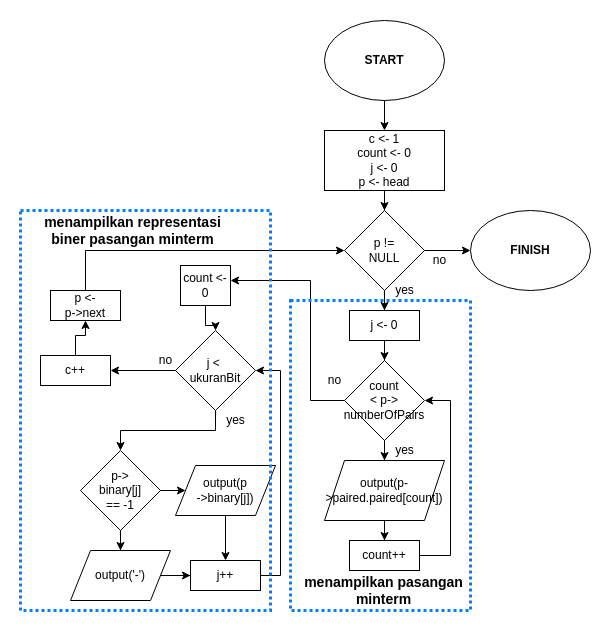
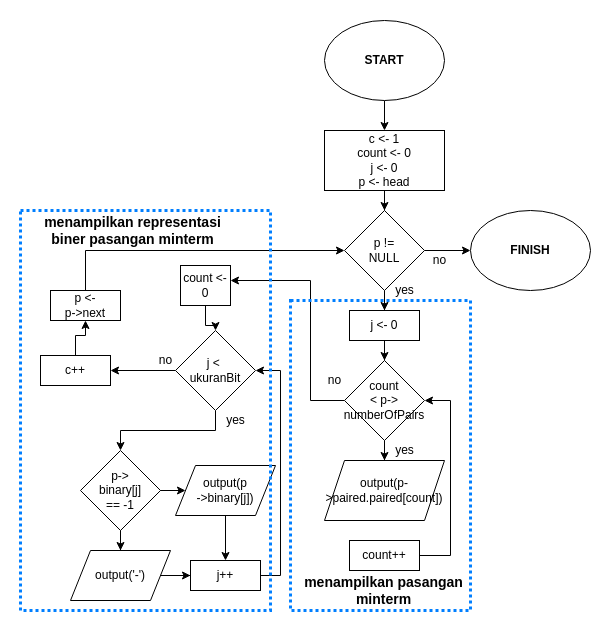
  <mxCell id="0" />
  <mxCell id="1" parent="0" />
  <mxCell id="2" value="" style="edgeStyle=orthogonalEdgeStyle;rounded=0;orthogonalLoop=1;jettySize=auto;html=1;" edge="1" parent="1" source="3" target="6"><mxGeometry relative="1" as="geometry" /></mxCell>
  <mxCell id="3" value="&lt;b&gt;START&lt;/b&gt;" style="ellipse;whiteSpace=wrap;html=1;" vertex="1" parent="1"><mxGeometry x="324" y="20" width="120" height="80" as="geometry" /></mxCell>
  <mxCell id="4" value="&lt;b&gt;FINISH&lt;/b&gt;" style="ellipse;whiteSpace=wrap;html=1;" vertex="1" parent="1"><mxGeometry x="470" y="210" width="120" height="80" as="geometry" /></mxCell>
  <mxCell id="5" value="" style="edgeStyle=orthogonalEdgeStyle;rounded=0;orthogonalLoop=1;jettySize=auto;html=1;" edge="1" parent="1" source="6" target="9"><mxGeometry relative="1" as="geometry" /></mxCell>
  <mxCell id="6" value="c &amp;lt;- 1&lt;br&gt;count &amp;lt;- 0&lt;br&gt;j &amp;lt;- 0&lt;br&gt;p &amp;lt;- head" style="whiteSpace=wrap;html=1;" vertex="1" parent="1"><mxGeometry x="324" y="130" width="120" height="60" as="geometry" /></mxCell>
  <mxCell id="7" value="" style="edgeStyle=orthogonalEdgeStyle;rounded=0;orthogonalLoop=1;jettySize=auto;html=1;" edge="1" parent="1" source="9" target="11"><mxGeometry relative="1" as="geometry" /></mxCell>
  <mxCell id="8" value="" style="edgeStyle=orthogonalEdgeStyle;rounded=0;orthogonalLoop=1;jettySize=auto;html=1;" edge="1" parent="1" source="9" target="4"><mxGeometry relative="1" as="geometry" /></mxCell>
  <mxCell id="9" value="p !=&lt;br&gt;NULL" style="rhombus;whiteSpace=wrap;html=1;" vertex="1" parent="1"><mxGeometry x="344" y="210" width="80" height="80" as="geometry" /></mxCell>
  <mxCell id="10" value="" style="edgeStyle=orthogonalEdgeStyle;rounded=0;orthogonalLoop=1;jettySize=auto;html=1;" edge="1" parent="1" source="11" target="14"><mxGeometry relative="1" as="geometry" /></mxCell>
  <mxCell id="11" value="j &amp;lt;- 0" style="whiteSpace=wrap;html=1;" vertex="1" parent="1"><mxGeometry x="349" y="310" width="70" height="30" as="geometry" /></mxCell>
  <mxCell id="12" value="" style="edgeStyle=orthogonalEdgeStyle;rounded=0;orthogonalLoop=1;jettySize=auto;html=1;" edge="1" parent="1" source="14" target="16"><mxGeometry relative="1" as="geometry" /></mxCell>
  <mxCell id="13" value="" style="edgeStyle=orthogonalEdgeStyle;rounded=0;orthogonalLoop=1;jettySize=auto;html=1;exitX=0;exitY=0.5;exitDx=0;exitDy=0;" edge="1" parent="1" source="14" target="20"><mxGeometry relative="1" as="geometry"><mxPoint x="304" y="280" as="sourcePoint" /><Array as="points"><mxPoint x="310" y="400" /><mxPoint x="310" y="280" /></Array></mxGeometry></mxCell>
  <mxCell id="14" value="count&lt;br&gt;&amp;lt; p-&amp;gt; numberOfPairs" style="rhombus;whiteSpace=wrap;html=1;" vertex="1" parent="1"><mxGeometry x="344" y="360" width="80" height="80" as="geometry" /></mxCell>
- <mxCell id="15" value="" style="edgeStyle=orthogonalEdgeStyle;rounded=0;orthogonalLoop=1;jettySize=auto;html=1;" edge="1" parent="1" source="16" target="18"><mxGeometry relative="1" as="geometry" /></mxCell>
  <mxCell id="16" value="output(p-&amp;gt;paired.paired[count])" style="shape=parallelogram;perimeter=parallelogramPerimeter;whiteSpace=wrap;html=1;fixedSize=1;" vertex="1" parent="1"><mxGeometry x="324" y="460" width="120" height="60" as="geometry" /></mxCell>
  <mxCell id="17" style="edgeStyle=orthogonalEdgeStyle;rounded=0;orthogonalLoop=1;jettySize=auto;html=1;exitX=1;exitY=0.5;exitDx=0;exitDy=0;entryX=1;entryY=0.5;entryDx=0;entryDy=0;" edge="1" parent="1" source="18" target="14"><mxGeometry relative="1" as="geometry"><Array as="points"><mxPoint x="450" y="555" /><mxPoint x="450" y="400" /></Array></mxGeometry></mxCell>
  <mxCell id="18" value="count++" style="whiteSpace=wrap;html=1;" vertex="1" parent="1"><mxGeometry x="349" y="540" width="70" height="30" as="geometry" /></mxCell>
  <mxCell id="19" value="" style="edgeStyle=orthogonalEdgeStyle;rounded=0;orthogonalLoop=1;jettySize=auto;html=1;" edge="1" parent="1" source="20" target="23"><mxGeometry relative="1" as="geometry" /></mxCell>
  <mxCell id="20" value="count &amp;lt;- 0" style="whiteSpace=wrap;html=1;" vertex="1" parent="1"><mxGeometry x="180" y="265" width="50" height="40" as="geometry" /></mxCell>
  <mxCell id="21" value="" style="edgeStyle=orthogonalEdgeStyle;rounded=0;orthogonalLoop=1;jettySize=auto;html=1;exitX=0.5;exitY=1;exitDx=0;exitDy=0;" edge="1" parent="1" source="23" target="26"><mxGeometry relative="1" as="geometry" /></mxCell>
  <mxCell id="22" value="" style="edgeStyle=orthogonalEdgeStyle;rounded=0;orthogonalLoop=1;jettySize=auto;html=1;" edge="1" parent="1" source="23" target="37"><mxGeometry relative="1" as="geometry" /></mxCell>
  <mxCell id="23" value="j &amp;lt;&amp;nbsp;&lt;br&gt;ukuranBit" style="rhombus;whiteSpace=wrap;html=1;" vertex="1" parent="1"><mxGeometry x="175" y="330" width="80" height="80" as="geometry" /></mxCell>
  <mxCell id="24" value="" style="edgeStyle=orthogonalEdgeStyle;rounded=0;orthogonalLoop=1;jettySize=auto;html=1;" edge="1" parent="1" source="26" target="28"><mxGeometry relative="1" as="geometry" /></mxCell>
  <mxCell id="25" value="" style="edgeStyle=orthogonalEdgeStyle;rounded=0;orthogonalLoop=1;jettySize=auto;html=1;" edge="1" parent="1" source="26" target="30"><mxGeometry relative="1" as="geometry" /></mxCell>
  <mxCell id="26" value="p-&amp;gt;&lt;br&gt;binary[j]&lt;br&gt;== -1" style="rhombus;whiteSpace=wrap;html=1;" vertex="1" parent="1"><mxGeometry x="80" y="450" width="80" height="80" as="geometry" /></mxCell>
  <mxCell id="27" value="" style="edgeStyle=orthogonalEdgeStyle;rounded=0;orthogonalLoop=1;jettySize=auto;html=1;" edge="1" parent="1" source="28" target="32"><mxGeometry relative="1" as="geometry" /></mxCell>
  <mxCell id="28" value="output('-')" style="shape=parallelogram;perimeter=parallelogramPerimeter;whiteSpace=wrap;html=1;fixedSize=1;" vertex="1" parent="1"><mxGeometry x="70" y="550" width="100" height="50" as="geometry" /></mxCell>
  <mxCell id="29" value="" style="edgeStyle=orthogonalEdgeStyle;rounded=0;orthogonalLoop=1;jettySize=auto;html=1;" edge="1" parent="1" source="30" target="32"><mxGeometry relative="1" as="geometry" /></mxCell>
  <mxCell id="30" value="output(p&lt;br&gt;-&amp;gt;binary[j])" style="shape=parallelogram;perimeter=parallelogramPerimeter;whiteSpace=wrap;html=1;fixedSize=1;" vertex="1" parent="1"><mxGeometry x="175" y="465" width="100" height="50" as="geometry" /></mxCell>
  <mxCell id="31" style="edgeStyle=orthogonalEdgeStyle;rounded=0;orthogonalLoop=1;jettySize=auto;html=1;exitX=1;exitY=0.5;exitDx=0;exitDy=0;entryX=1;entryY=0.5;entryDx=0;entryDy=0;" edge="1" parent="1" source="32" target="23"><mxGeometry relative="1" as="geometry" /></mxCell>
  <mxCell id="32" value="j++" style="whiteSpace=wrap;html=1;" vertex="1" parent="1"><mxGeometry x="190" y="560" width="70" height="30" as="geometry" /></mxCell>
  <mxCell id="33" value="yes" style="text;html=1;align=center;verticalAlign=middle;resizable=0;points=[];autosize=1;" vertex="1" parent="1"><mxGeometry x="389" y="440" width="30" height="20" as="geometry" /></mxCell>
  <mxCell id="34" value="yes" style="text;html=1;align=center;verticalAlign=middle;resizable=0;points=[];autosize=1;" vertex="1" parent="1"><mxGeometry x="220" y="410" width="30" height="20" as="geometry" /></mxCell>
  <mxCell id="35" value="no" style="text;html=1;align=center;verticalAlign=middle;resizable=0;points=[];autosize=1;" vertex="1" parent="1"><mxGeometry x="319" y="370" width="30" height="20" as="geometry" /></mxCell>
  <mxCell id="36" value="" style="edgeStyle=orthogonalEdgeStyle;rounded=0;orthogonalLoop=1;jettySize=auto;html=1;" edge="1" parent="1" source="37" target="39"><mxGeometry relative="1" as="geometry" /></mxCell>
  <mxCell id="37" value="c++" style="whiteSpace=wrap;html=1;" vertex="1" parent="1"><mxGeometry x="40" y="355" width="70" height="30" as="geometry" /></mxCell>
  <mxCell id="38" style="edgeStyle=orthogonalEdgeStyle;rounded=0;orthogonalLoop=1;jettySize=auto;html=1;exitX=0.5;exitY=0;exitDx=0;exitDy=0;entryX=0;entryY=0.5;entryDx=0;entryDy=0;" edge="1" parent="1" source="39" target="9"><mxGeometry relative="1" as="geometry" /></mxCell>
  <mxCell id="39" value="p &amp;lt;-&lt;br&gt;p-&amp;gt;next" style="whiteSpace=wrap;html=1;" vertex="1" parent="1"><mxGeometry x="50" y="290" width="70" height="30" as="geometry" /></mxCell>
  <mxCell id="40" value="no" style="text;html=1;align=center;verticalAlign=middle;resizable=0;points=[];autosize=1;" vertex="1" parent="1"><mxGeometry x="424" y="250" width="30" height="20" as="geometry" /></mxCell>
  <mxCell id="41" value="yes" style="text;html=1;align=center;verticalAlign=middle;resizable=0;points=[];autosize=1;" vertex="1" parent="1"><mxGeometry x="389" y="280" width="30" height="20" as="geometry" /></mxCell>
  <mxCell id="42" value="no" style="text;html=1;align=center;verticalAlign=middle;resizable=0;points=[];autosize=1;" vertex="1" parent="1"><mxGeometry x="150" y="350" width="30" height="20" as="geometry" /></mxCell>
  <mxCell id="43" value="" style="rounded=0;whiteSpace=wrap;html=1;strokeWidth=3;strokeColor=#007FFF;fillColor=none;dashed=1;dashPattern=1 1;" vertex="1" parent="1"><mxGeometry x="290" y="300" width="180" height="310" as="geometry" /></mxCell>
  <mxCell id="44" value="" style="rounded=0;whiteSpace=wrap;html=1;strokeWidth=3;strokeColor=#007FFF;fillColor=none;dashed=1;dashPattern=1 1;" vertex="1" parent="1"><mxGeometry x="20" y="210" width="250" height="400" as="geometry" /></mxCell>
  <mxCell id="45" value="&lt;font style=&quot;font-size: 14px&quot;&gt;&lt;b&gt;menampilkan pasangan minterm&lt;/b&gt;&lt;/font&gt;" style="text;html=1;strokeColor=none;fillColor=none;align=center;verticalAlign=middle;whiteSpace=wrap;rounded=0;dashed=1;dashPattern=1 1;" vertex="1" parent="1"><mxGeometry x="301" y="580" width="165" height="20" as="geometry" /></mxCell>
  <mxCell id="46" value="&lt;font style=&quot;font-size: 14px&quot;&gt;&lt;b&gt;menampilkan representasi biner pasangan minterm&lt;/b&gt;&lt;/font&gt;" style="text;html=1;strokeColor=none;fillColor=none;align=center;verticalAlign=middle;whiteSpace=wrap;rounded=0;dashed=1;dashPattern=1 1;" vertex="1" parent="1"><mxGeometry x="25" y="220" width="215" height="20" as="geometry" /></mxCell>
